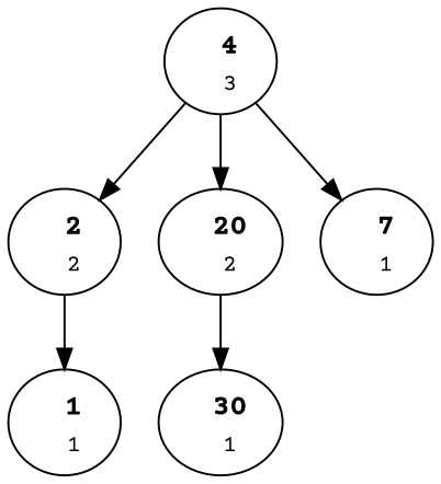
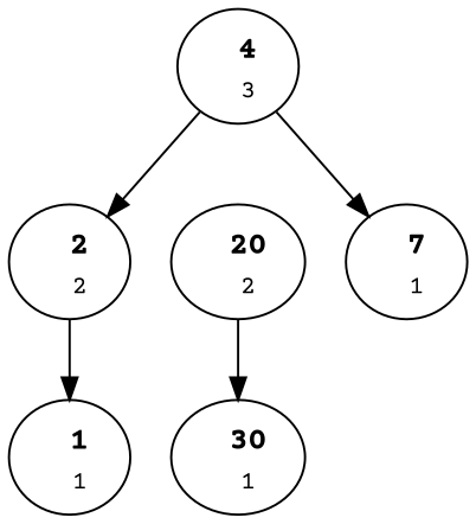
  digraph {
    fontname="Courier Prime"
    node [fontname="Courier Prime"]
    edge [fontname="Courier Prime"]
    n1 [label=< <b>4</b><br/> <sub>3</sub>>]
    n2 [label=< <b>2</b><br/> <sub>2</sub>>]
    n3 [label=< <b>20</b><br/> <sub>2</sub>>]
    n4 [label=< <b>7</b><br/> <sub>1</sub>>]
    n5 [label=< <b>1</b><br/> <sub>1</sub>>]
    n6 [label=< <b>30</b><br/> <sub>1</sub>>]
    n1 -> n2
-   n1 -> n3
    n1 -> n4
    n2 -> n5
    n3 -> n6
  }
